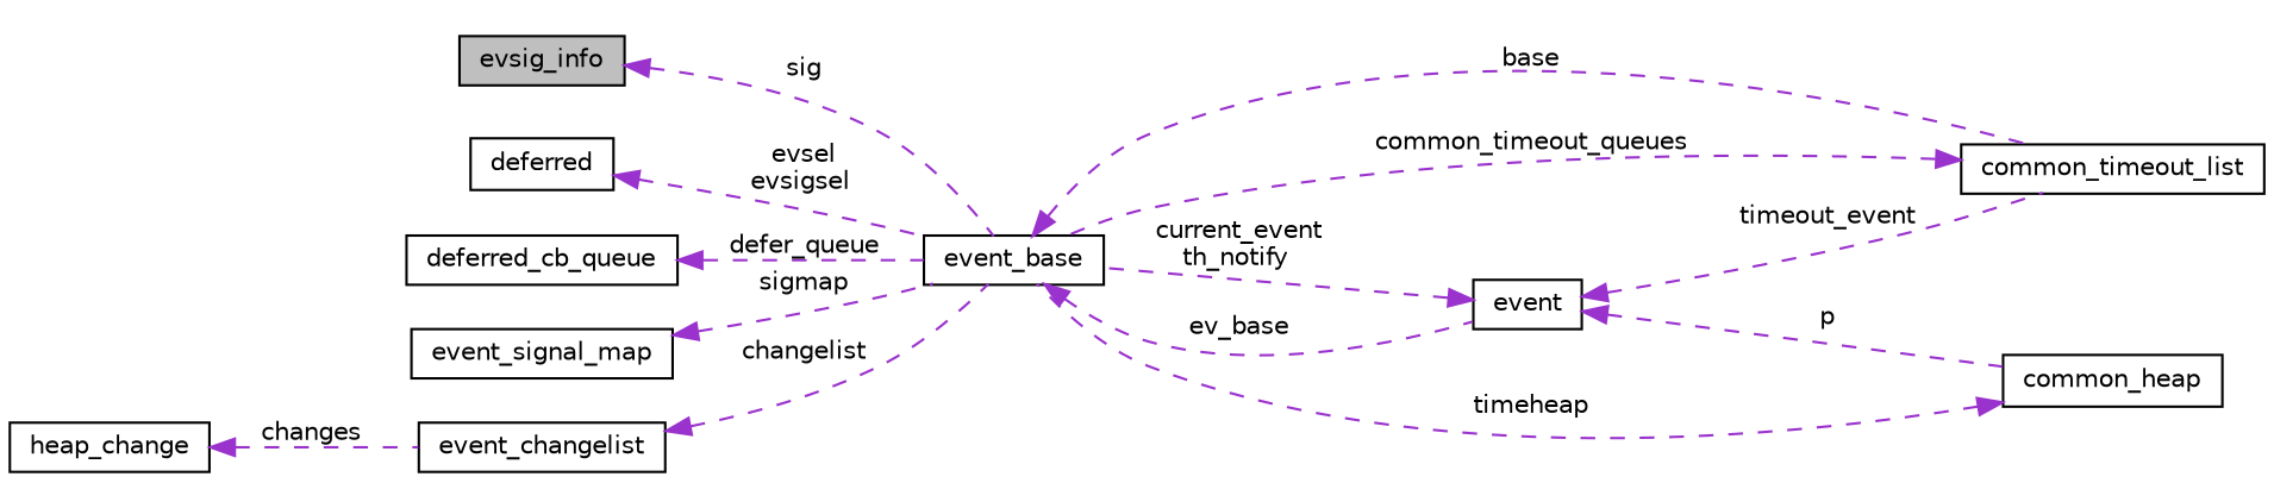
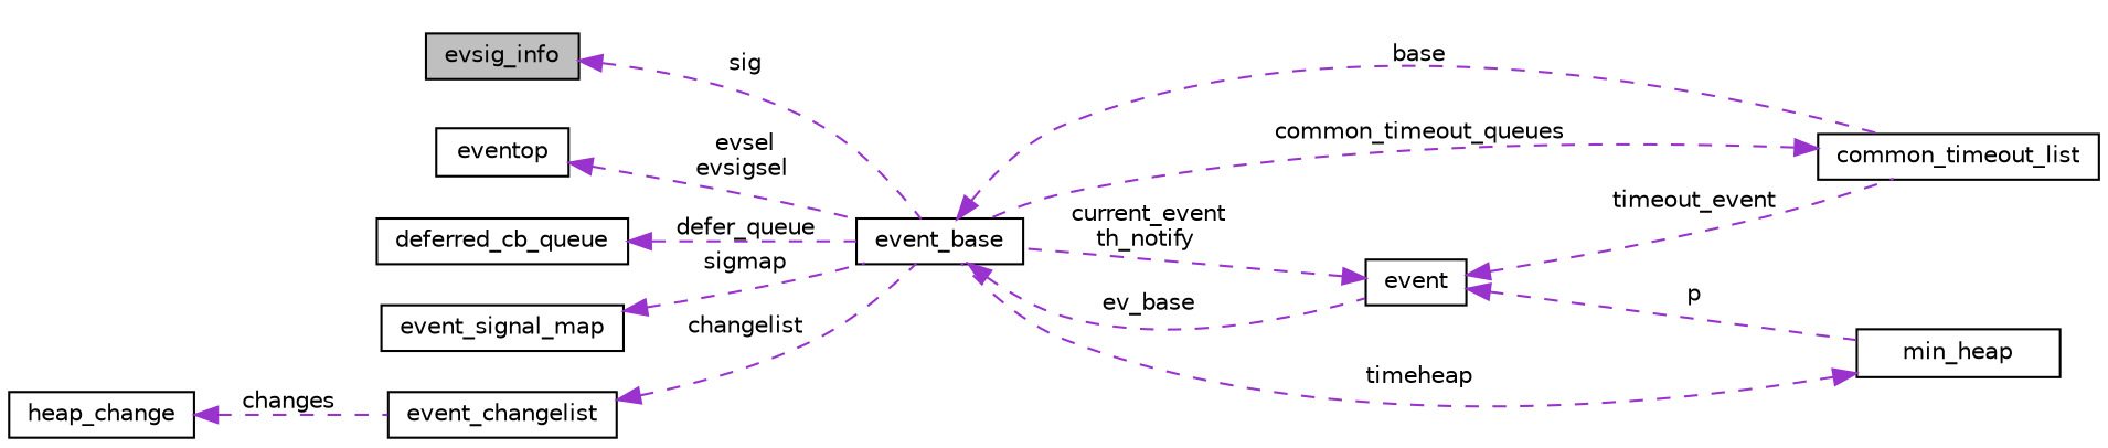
  digraph {
    rankdir=LR
    node [color=black fillcolor=white fontname=Helvetica fontsize=10 shape=record style=filled]
    edge [color=darkorchid3 dir=back fontname=Helvetica fontsize=10 labelfontname=Helvetica labelfontsize=10 style=dashed]
    n1 [fillcolor=grey75 fontcolor=black height=0.2 label=evsig_info width=0.4]
    n2 [height=0.2 label=event_base width=0.4]
    n3 [height=0.2 label=event width=0.4]
    n4 [height=0.2 label=common_timeout_list width=0.4]
-   n5 [height=0.2 label=common_heap width=0.4]
-   n6 [height=0.2 label=deferred width=0.4]
+   n5 [height=0.2 label=min_heap width=0.4]
+   n6 [height=0.2 label=eventop width=0.4]
    n7 [height=0.2 label=deferred_cb_queue width=0.4]
    n8 [height=0.2 label=event_signal_map width=0.4]
    n9 [height=0.2 label=event_changelist width=0.4]
    n10 [height=0.2 label=heap_change width=0.4]
    n1 -> n2 [label=" sig"]
    n2 -> n3 [label=" ev_base"]
    n2 -> n4 [label=" base"]
    n3 -> n2 [label=" current_event\nth_notify"]
    n3 -> n4 [label=" timeout_event"]
    n3 -> n5 [label=" p"]
    n4 -> n2 [label=" common_timeout_queues"]
    n5 -> n2 [label=" timeheap"]
    n6 -> n2 [label=" evsel\nevsigsel"]
    n7 -> n2 [label=" defer_queue"]
    n8 -> n2 [label=" sigmap"]
    n9 -> n2 [label=" changelist"]
    n10 -> n9 [label=" changes"]
  }
